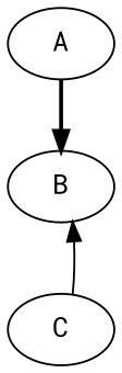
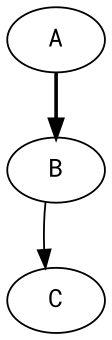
  digraph {
    fontname="Roboto Mono"
    node [fontname="Roboto Mono"]
    edge [fontname="Roboto Mono"]
    A
    B
    C
    A -> B [color=black style=bold]
-   C -> B
+   B -> C
  }
